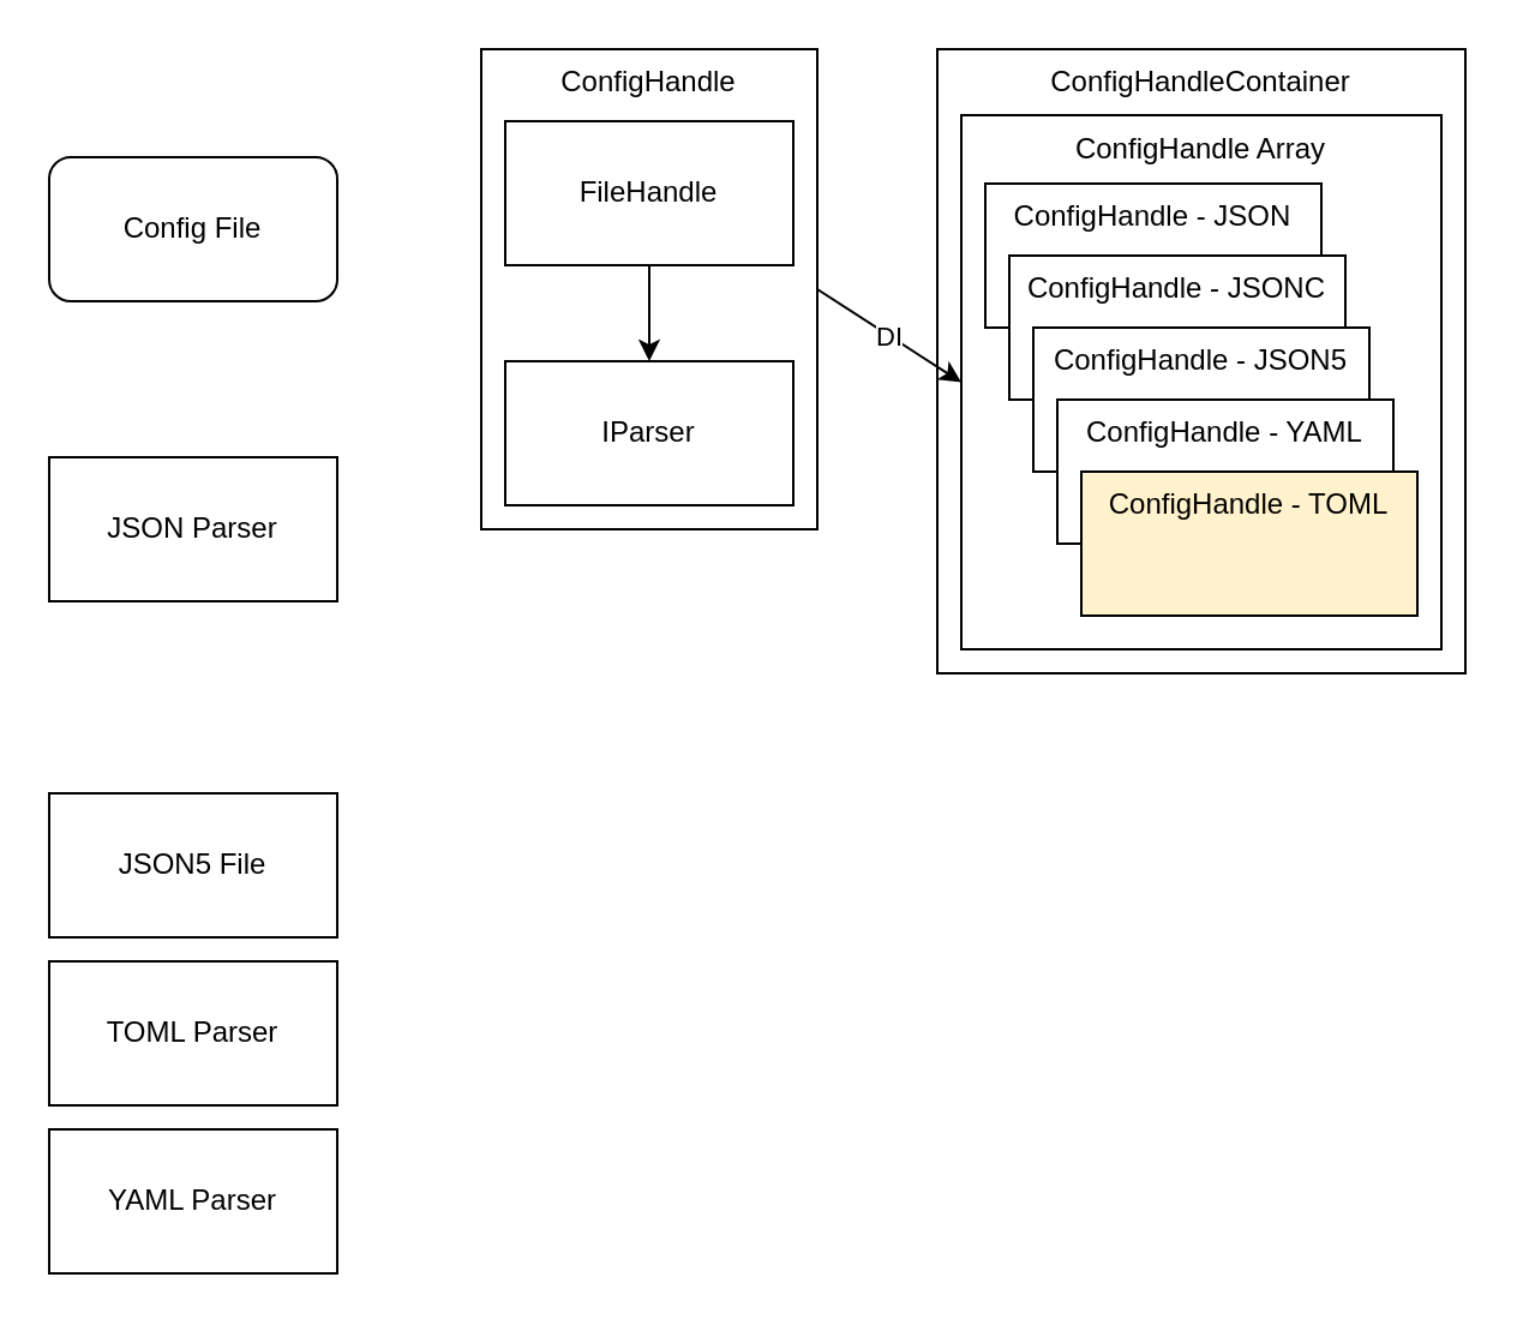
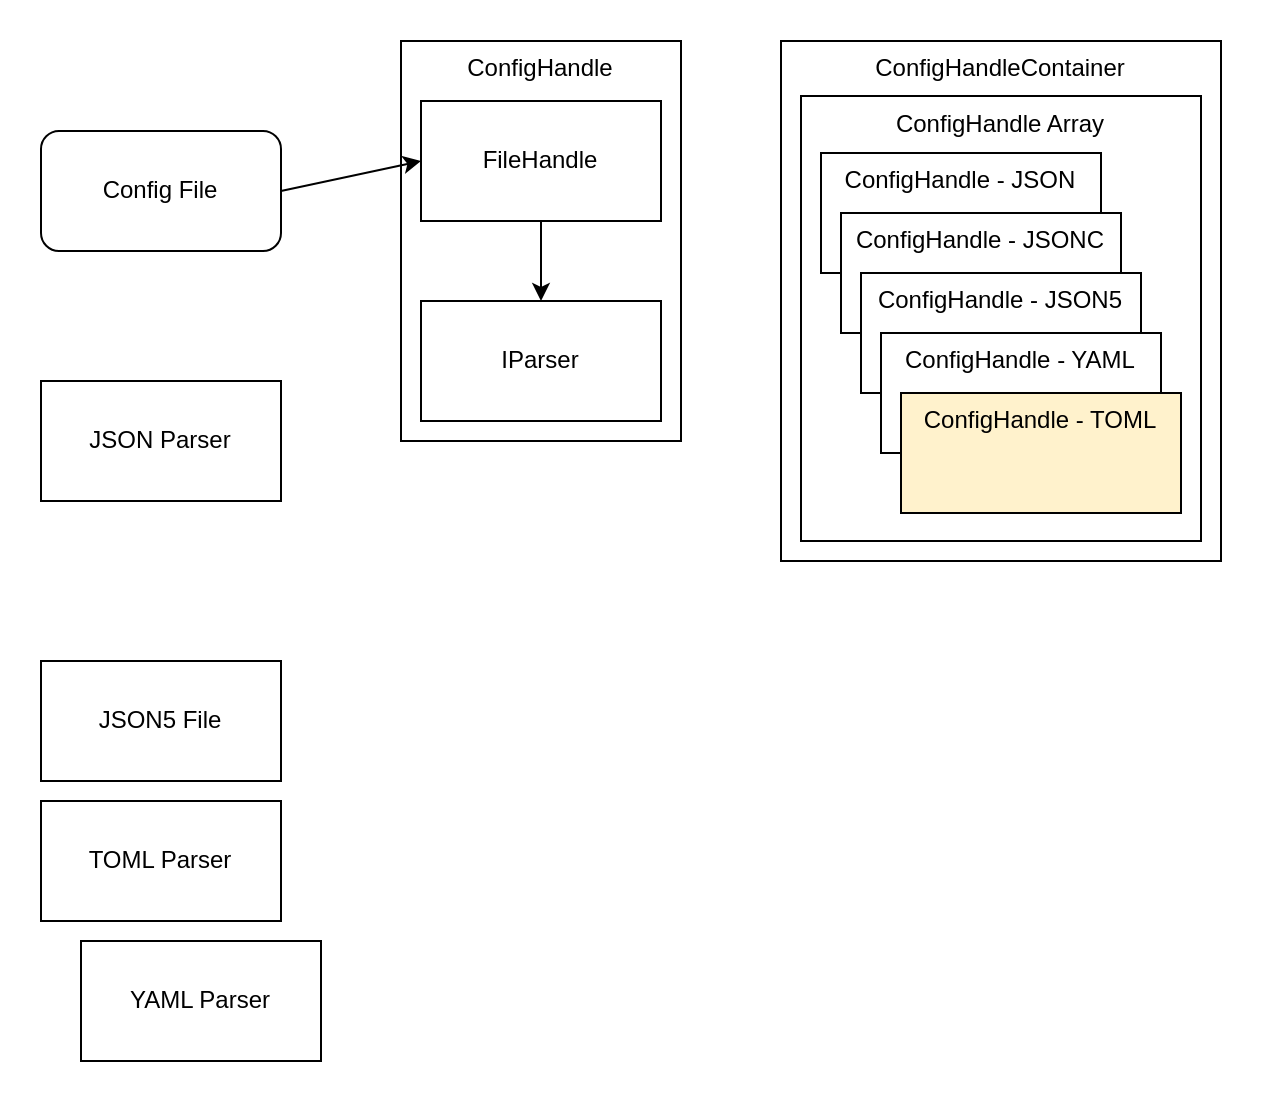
  <mxCell id="0" />
  <mxCell id="1" parent="0" />
  <mxCell id="2" value="ConfigHandleContainer" style="rounded=0;whiteSpace=wrap;html=1;verticalAlign=top;" parent="1" vertex="1"><mxGeometry x="390" y="20" width="220" height="260" as="geometry" /></mxCell>
  <mxCell id="3" value="ConfigHandle Array" style="rounded=0;whiteSpace=wrap;html=1;verticalAlign=top;" vertex="1" parent="1"><mxGeometry x="400" y="47.5" width="200" height="222.5" as="geometry" /></mxCell>
  <mxCell id="4" value="ConfigHandle" style="rounded=0;whiteSpace=wrap;html=1;verticalAlign=top;" parent="1" vertex="1"><mxGeometry x="200" y="20" width="140" height="200" as="geometry" /></mxCell>
  <mxCell id="5" value="FileHandle" style="rounded=0;whiteSpace=wrap;html=1;" parent="1" vertex="1"><mxGeometry x="210" y="50" width="120" height="60" as="geometry" /></mxCell>
  <mxCell id="6" value="IParser" style="rounded=0;whiteSpace=wrap;html=1;" parent="1" vertex="1"><mxGeometry x="210" y="150" width="120" height="60" as="geometry" /></mxCell>
  <mxCell id="7" value="Config File" style="rounded=1;whiteSpace=wrap;html=1;" parent="1" vertex="1"><mxGeometry x="20" y="65" width="120" height="60" as="geometry" /></mxCell>
+ <mxCell id="8" value="" style="endArrow=classic;html=1;rounded=0;exitX=1;exitY=0.5;exitDx=0;exitDy=0;entryX=0;entryY=0.5;entryDx=0;entryDy=0;" parent="1" source="7" target="5" edge="1"><mxGeometry width="50" height="50" relative="1" as="geometry"><mxPoint x="350" y="430" as="sourcePoint" /><mxPoint x="400" y="380" as="targetPoint" /></mxGeometry></mxCell>
  <mxCell id="9" value="" style="endArrow=classic;html=1;rounded=0;entryX=0.5;entryY=0;entryDx=0;entryDy=0;exitX=0.5;exitY=1;exitDx=0;exitDy=0;" parent="1" source="5" target="6" edge="1"><mxGeometry width="50" height="50" relative="1" as="geometry"><mxPoint x="150" y="90" as="sourcePoint" /><mxPoint x="220" y="90" as="targetPoint" /></mxGeometry></mxCell>
  <mxCell id="10" value="JSON Parser" style="rounded=0;whiteSpace=wrap;html=1;" parent="1" vertex="1"><mxGeometry x="20" y="190" width="120" height="60" as="geometry" /></mxCell>
  <mxCell id="11" value="TOML Parser" style="rounded=0;whiteSpace=wrap;html=1;" parent="1" vertex="1"><mxGeometry x="20" y="400" width="120" height="60" as="geometry" /></mxCell>
- <mxCell id="12" value="YAML Parser" style="rounded=0;whiteSpace=wrap;html=1;" parent="1" vertex="1"><mxGeometry x="20" y="470" width="120" height="60" as="geometry" /></mxCell>
+ <mxCell id="12" value="YAML Parser" style="rounded=0;whiteSpace=wrap;html=1;" parent="1" vertex="1"><mxGeometry x="40" y="470" width="120" height="60" as="geometry" /></mxCell>
  <mxCell id="13" value="JSON5 File" style="rounded=0;whiteSpace=wrap;html=1;" parent="1" vertex="1"><mxGeometry x="20" y="330" width="120" height="60" as="geometry" /></mxCell>
  <mxCell id="14" value="ConfigHandle - JSON" style="rounded=0;whiteSpace=wrap;html=1;verticalAlign=top;" parent="1" vertex="1"><mxGeometry x="410" y="76" width="140" height="60" as="geometry" /></mxCell>
  <mxCell id="15" value="ConfigHandle - JSONC" style="rounded=0;whiteSpace=wrap;html=1;verticalAlign=top;" parent="1" vertex="1"><mxGeometry x="420" y="106" width="140" height="60" as="geometry" /></mxCell>
  <mxCell id="16" value="ConfigHandle - JSON5" style="rounded=0;whiteSpace=wrap;html=1;verticalAlign=top;" parent="1" vertex="1"><mxGeometry x="430" y="136" width="140" height="60" as="geometry" /></mxCell>
  <mxCell id="17" value="ConfigHandle - YAML" style="rounded=0;whiteSpace=wrap;html=1;verticalAlign=top;" parent="1" vertex="1"><mxGeometry x="440" y="166" width="140" height="60" as="geometry" /></mxCell>
  <mxCell id="18" value="ConfigHandle - TOML" style="rounded=0;whiteSpace=wrap;html=1;verticalAlign=top;fillColor=#fff2cc;" parent="1" vertex="1"><mxGeometry x="450" y="196" width="140" height="60" as="geometry" /></mxCell>
- <mxCell id="19" value="DI" style="endArrow=classic;html=1;rounded=0;exitX=1;exitY=0.5;exitDx=0;exitDy=0;entryX=0;entryY=0.5;entryDx=0;entryDy=0;" parent="1" source="4" target="3" edge="1"><mxGeometry width="50" height="50" relative="1" as="geometry"><mxPoint x="370" y="340" as="sourcePoint" /><mxPoint x="420" y="290" as="targetPoint" /></mxGeometry></mxCell>
